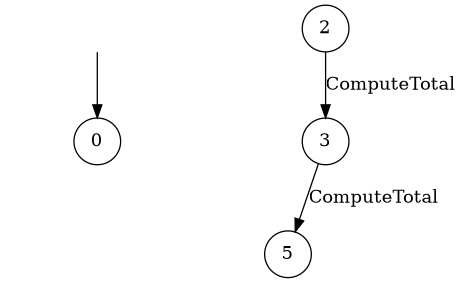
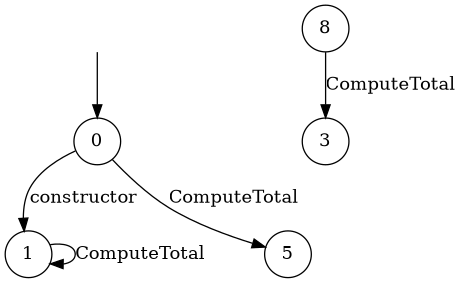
  digraph {
    rankdir=TB
    node [shape=circle]
    "" [shape=plaintext]
    n2 [label=0]
-   n4 [label=2]
+   n3 [label=1]
+   n4 [label=8]
    n5 [label=3]
    n6 [label=5]
    "" -> n2
+   n2 -> n3 [label=constructor]
+   n3 -> n3 [label=ComputeTotal]
    n4 -> n5 [label=ComputeTotal]
-   n5 -> n6 [label=ComputeTotal]
+   n2 -> n6 [label=ComputeTotal]
  }
